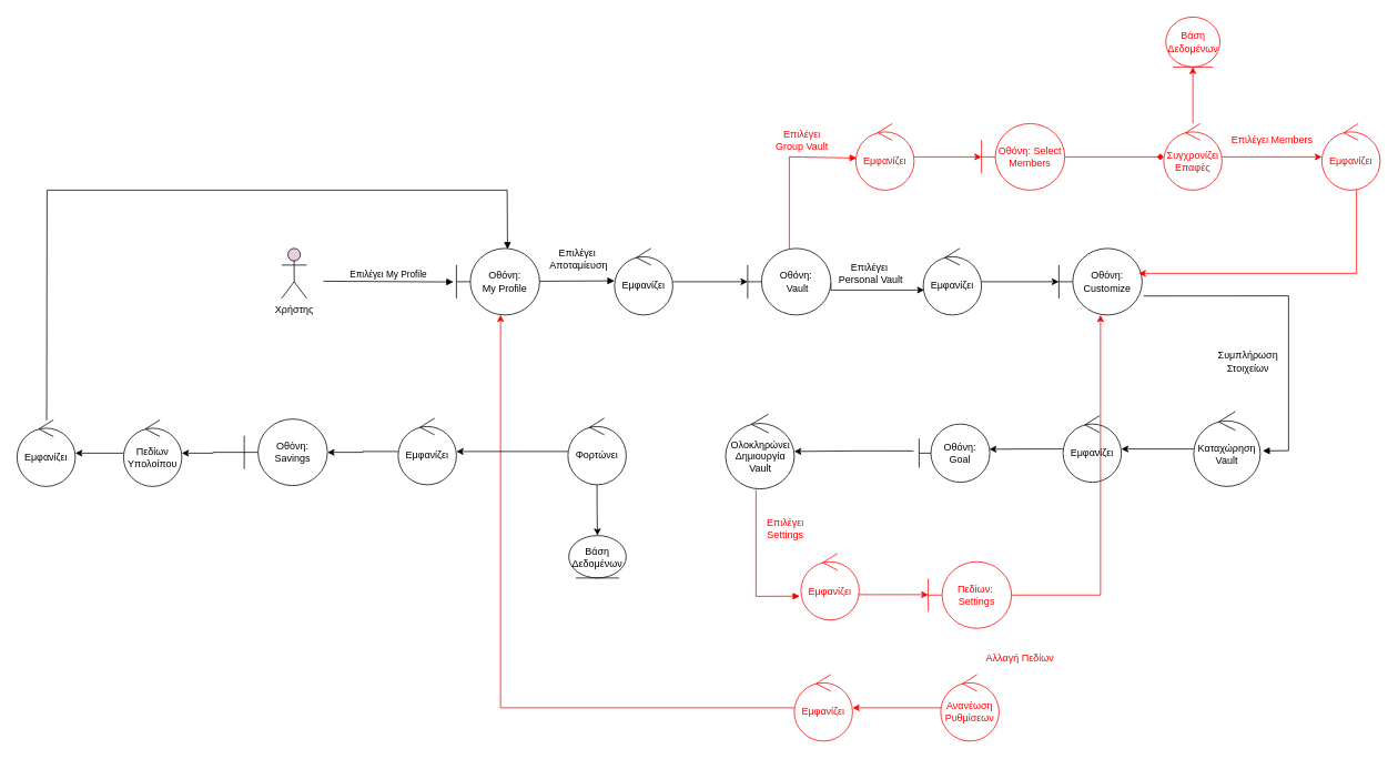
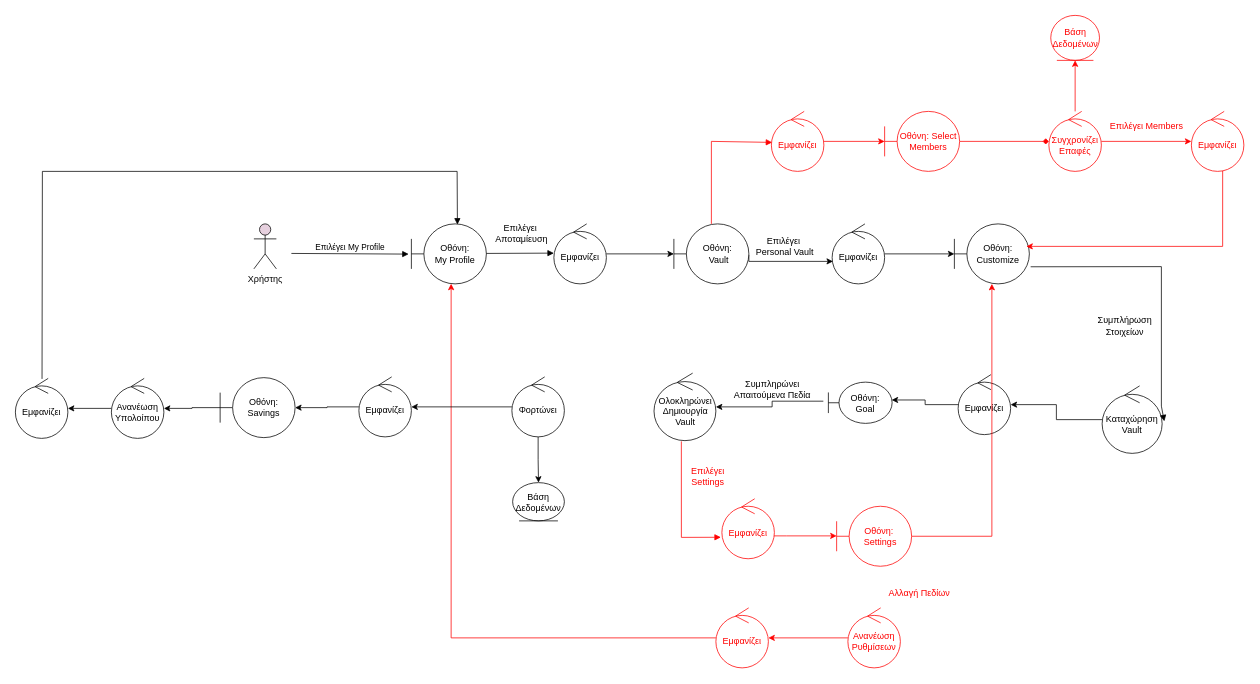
  <mxCell id="0" />
  <mxCell id="1" parent="0" />
  <mxCell id="2" value="Χρήστης&lt;br&gt;" style="shape=umlActor;verticalLabelPosition=bottom;verticalAlign=top;html=1;outlineConnect=0;fillColor=#E6D0DE;" parent="1" vertex="1"><mxGeometry x="338" y="298" width="30" height="60" as="geometry" /></mxCell>
  <mxCell id="3" value="Οθόνη: &lt;br&gt;My Profile" style="shape=umlBoundary;whiteSpace=wrap;html=1;" parent="1" vertex="1"><mxGeometry x="548" y="298" width="100" height="80" as="geometry" /></mxCell>
  <mxCell id="4" value="Επιλέγει My Profile" style="html=1;verticalAlign=bottom;endArrow=block;rounded=0;entryX=-0.036;entryY=0.504;entryDx=0;entryDy=0;entryPerimeter=0;" parent="1" target="3" edge="1"><mxGeometry width="80" relative="1" as="geometry"><mxPoint x="388" y="337.41" as="sourcePoint" /><mxPoint x="468" y="337.41" as="targetPoint" /></mxGeometry></mxCell>
  <mxCell id="5" value="" style="html=1;verticalAlign=bottom;endArrow=block;rounded=0;" parent="1" edge="1"><mxGeometry width="80" relative="1" as="geometry"><mxPoint x="648" y="337.41" as="sourcePoint" /><mxPoint x="738" y="337" as="targetPoint" /></mxGeometry></mxCell>
  <mxCell id="6" value="" style="edgeStyle=orthogonalEdgeStyle;rounded=0;orthogonalLoop=1;jettySize=auto;html=1;" parent="1" source="7" target="9" edge="1"><mxGeometry relative="1" as="geometry" /></mxCell>
  <mxCell id="7" value="Εμφανίζει" style="ellipse;shape=umlControl;whiteSpace=wrap;html=1;" parent="1" vertex="1"><mxGeometry x="738" y="298" width="70" height="80" as="geometry" /></mxCell>
  <mxCell id="8" value="" style="edgeStyle=orthogonalEdgeStyle;rounded=0;orthogonalLoop=1;jettySize=auto;html=1;exitX=1;exitY=0.517;exitDx=0;exitDy=0;exitPerimeter=0;" parent="1" source="9" target="11" edge="1"><mxGeometry relative="1" as="geometry"><mxPoint x="1058" y="339" as="targetPoint" /><Array as="points"><mxPoint x="998" y="348" /></Array></mxGeometry></mxCell>
  <mxCell id="9" value="Οθόνη:&lt;br&gt;&amp;nbsp;Vault" style="shape=umlBoundary;whiteSpace=wrap;html=1;" parent="1" vertex="1"><mxGeometry x="898" y="298" width="100" height="80" as="geometry" /></mxCell>
  <mxCell id="10" value="" style="edgeStyle=orthogonalEdgeStyle;rounded=0;orthogonalLoop=1;jettySize=auto;html=1;" parent="1" source="11" target="45" edge="1"><mxGeometry relative="1" as="geometry" /></mxCell>
  <mxCell id="11" value="Εμφανίζει" style="ellipse;shape=umlControl;whiteSpace=wrap;html=1;" parent="1" vertex="1"><mxGeometry x="1109" y="298" width="70" height="80" as="geometry" /></mxCell>
  <mxCell id="12" value="" style="edgeStyle=orthogonalEdgeStyle;rounded=0;orthogonalLoop=1;jettySize=auto;html=1;" parent="1" source="13" target="16" edge="1"><mxGeometry relative="1" as="geometry" /></mxCell>
- <mxCell id="13" value="Καταχώρηση Vault" style="ellipse;shape=umlControl;whiteSpace=wrap;html=1;fillColor=#FFFFFF;" parent="1" vertex="1"><mxGeometry x="1434" y="494" width="80" height="90" as="geometry" /></mxCell>
+ <mxCell id="13" value="Καταχώρηση Vault" style="ellipse;shape=umlControl;whiteSpace=wrap;html=1;fillColor=#FFFFFF;" parent="1" vertex="1"><mxGeometry x="1469" y="514" width="80" height="90" as="geometry" /></mxCell>
  <mxCell id="14" value="" style="html=1;verticalAlign=bottom;endArrow=block;rounded=0;entryX=1.036;entryY=0.525;entryDx=0;entryDy=0;entryPerimeter=0;startArrow=none;exitX=1.017;exitY=0.715;exitDx=0;exitDy=0;exitPerimeter=0;" parent="1" source="45" target="13" edge="1"><mxGeometry width="80" relative="1" as="geometry"><mxPoint x="1308" y="337.29" as="sourcePoint" /><mxPoint x="1358" y="578" as="targetPoint" /><Array as="points"><mxPoint x="1548" y="355" /><mxPoint x="1548" y="541" /></Array></mxGeometry></mxCell>
  <mxCell id="15" value="" style="edgeStyle=orthogonalEdgeStyle;rounded=0;orthogonalLoop=1;jettySize=auto;html=1;entryX=0.993;entryY=0.433;entryDx=0;entryDy=0;entryPerimeter=0;" parent="1" source="16" target="46" edge="1"><mxGeometry relative="1" as="geometry" /></mxCell>
  <mxCell id="16" value="Εμφανίζει" style="ellipse;shape=umlControl;whiteSpace=wrap;html=1;" parent="1" vertex="1"><mxGeometry x="1277" y="499" width="70" height="80" as="geometry" /></mxCell>
  <mxCell id="17" value="" style="edgeStyle=orthogonalEdgeStyle;rounded=0;orthogonalLoop=1;jettySize=auto;html=1;exitX=-0.079;exitY=0.462;exitDx=0;exitDy=0;exitPerimeter=0;" parent="1" source="46" target="18" edge="1"><mxGeometry relative="1" as="geometry"><mxPoint x="1313" y="704" as="sourcePoint" /></mxGeometry></mxCell>
  <mxCell id="18" value="Ολοκληρώνει Δημιουργία Vault" style="ellipse;shape=umlControl;whiteSpace=wrap;html=1;fillColor=#FFFFFF;" parent="1" vertex="1"><mxGeometry x="871.5" y="497" width="82.5" height="90" as="geometry" /></mxCell>
  <mxCell id="19" value="" style="edgeStyle=orthogonalEdgeStyle;rounded=0;orthogonalLoop=1;jettySize=auto;html=1;" parent="1" source="20" target="22" edge="1"><mxGeometry relative="1" as="geometry" /></mxCell>
  <mxCell id="20" value="Εμφανίζει" style="ellipse;shape=umlControl;whiteSpace=wrap;html=1;" parent="1" vertex="1"><mxGeometry x="478" y="502" width="70" height="80" as="geometry" /></mxCell>
  <mxCell id="21" value="" style="edgeStyle=orthogonalEdgeStyle;rounded=0;orthogonalLoop=1;jettySize=auto;html=1;fontColor=#FF0000;strokeColor=#000000;" parent="1" source="22" target="48" edge="1"><mxGeometry relative="1" as="geometry" /></mxCell>
  <mxCell id="22" value="Οθόνη: &lt;br&gt;Savings" style="shape=umlBoundary;whiteSpace=wrap;html=1;" parent="1" vertex="1"><mxGeometry x="293" y="503" width="100" height="80" as="geometry" /></mxCell>
  <mxCell id="23" value="" style="edgeStyle=orthogonalEdgeStyle;rounded=0;orthogonalLoop=1;jettySize=auto;html=1;" parent="1" source="48" target="24" edge="1"><mxGeometry relative="1" as="geometry" /></mxCell>
  <mxCell id="24" value="Εμφανίζει" style="ellipse;shape=umlControl;whiteSpace=wrap;html=1;" parent="1" vertex="1"><mxGeometry x="20" y="504" width="70" height="80" as="geometry" /></mxCell>
  <mxCell id="25" value="" style="html=1;verticalAlign=bottom;endArrow=block;rounded=0;entryX=0.614;entryY=0.012;entryDx=0;entryDy=0;entryPerimeter=0;exitX=0.508;exitY=0.009;exitDx=0;exitDy=0;exitPerimeter=0;" parent="1" source="24" target="3" edge="1"><mxGeometry width="80" relative="1" as="geometry"><mxPoint x="163" y="468" as="sourcePoint" /><mxPoint x="238" y="288" as="targetPoint" /><Array as="points"><mxPoint x="56" y="228" /><mxPoint x="609" y="228" /></Array></mxGeometry></mxCell>
  <mxCell id="26" value="" style="edgeStyle=orthogonalEdgeStyle;rounded=0;orthogonalLoop=1;jettySize=auto;html=1;fontColor=#FF0000;strokeColor=#FF0000;endArrow=diamond;" parent="1" source="27" target="31" edge="1"><mxGeometry relative="1" as="geometry" /></mxCell>
  <mxCell id="27" value="&lt;font color=&quot;#ff0000&quot;&gt;Οθόνη: Select Members&lt;/font&gt;" style="shape=umlBoundary;whiteSpace=wrap;html=1;strokeColor=#FF0000;" parent="1" vertex="1"><mxGeometry x="1179" y="148" width="100" height="80" as="geometry" /></mxCell>
  <mxCell id="28" value="" style="html=1;verticalAlign=bottom;endArrow=block;rounded=0;fontColor=#FF0000;strokeColor=#FF0000;entryX=0.016;entryY=0.517;entryDx=0;entryDy=0;entryPerimeter=0;" parent="1" source="9" target="53" edge="1"><mxGeometry width="80" relative="1" as="geometry"><mxPoint x="1088" y="228" as="sourcePoint" /><mxPoint x="1248" y="178" as="targetPoint" /><Array as="points"><mxPoint x="948" y="188" /></Array></mxGeometry></mxCell>
  <mxCell id="29" value="" style="edgeStyle=orthogonalEdgeStyle;rounded=0;orthogonalLoop=1;jettySize=auto;html=1;fontColor=#FF0000;strokeColor=#FF0000;" parent="1" source="31" target="51" edge="1"><mxGeometry relative="1" as="geometry" /></mxCell>
  <mxCell id="30" value="" style="edgeStyle=orthogonalEdgeStyle;rounded=0;orthogonalLoop=1;jettySize=auto;html=1;fontColor=#FF0000;strokeColor=#FF0000;" parent="1" source="31" target="32" edge="1"><mxGeometry relative="1" as="geometry" /></mxCell>
  <mxCell id="31" value="Συγχρονίζει Επαφές" style="ellipse;shape=umlControl;whiteSpace=wrap;html=1;fontColor=#FF0000;strokeColor=#FF0000;fillColor=#FFFFFF;" parent="1" vertex="1"><mxGeometry x="1398" y="148" width="70" height="80" as="geometry" /></mxCell>
  <mxCell id="32" value="&lt;font color=&quot;#ff0000&quot;&gt;Βάση Δεδομένων&lt;/font&gt;" style="ellipse;shape=umlEntity;whiteSpace=wrap;html=1;fillColor=#FFFFFF;strokeColor=#FF0000;" parent="1" vertex="1"><mxGeometry x="1400.5" y="20" width="65" height="60" as="geometry" /></mxCell>
  <mxCell id="33" value="" style="html=1;verticalAlign=bottom;endArrow=block;rounded=0;fontColor=#FF0000;strokeColor=#FF0000;entryX=-0.019;entryY=0.642;entryDx=0;entryDy=0;entryPerimeter=0;exitX=0.442;exitY=1.011;exitDx=0;exitDy=0;exitPerimeter=0;" parent="1" source="18" target="35" edge="1"><mxGeometry width="80" relative="1" as="geometry"><mxPoint x="908" y="598" as="sourcePoint" /><mxPoint x="818" y="671" as="targetPoint" /><Array as="points"><mxPoint x="908" y="716" /></Array></mxGeometry></mxCell>
  <mxCell id="34" value="" style="edgeStyle=orthogonalEdgeStyle;rounded=0;orthogonalLoop=1;jettySize=auto;html=1;fontColor=#FF0000;strokeColor=#FF0000;" parent="1" source="35" target="37" edge="1"><mxGeometry relative="1" as="geometry"><Array as="points"><mxPoint x="1048" y="714" /><mxPoint x="1048" y="714" /></Array></mxGeometry></mxCell>
  <mxCell id="35" value="&lt;font color=&quot;#ff0000&quot;&gt;Εμφανίζει&lt;/font&gt;" style="ellipse;shape=umlControl;whiteSpace=wrap;html=1;strokeColor=#FF0000;" parent="1" vertex="1"><mxGeometry x="962" y="664.5" width="70" height="80" as="geometry" /></mxCell>
  <mxCell id="36" value="" style="edgeStyle=orthogonalEdgeStyle;rounded=0;orthogonalLoop=1;jettySize=auto;html=1;fontColor=#FF0000;strokeColor=#FF0000;" parent="1" source="37" target="45" edge="1"><mxGeometry relative="1" as="geometry" /></mxCell>
- <mxCell id="37" value="&lt;font color=&quot;#ff0000&quot;&gt;Πεδίων:&amp;nbsp;&lt;br&gt;Settings&lt;br&gt;&lt;/font&gt;" style="shape=umlBoundary;whiteSpace=wrap;html=1;strokeColor=#FF0000;" parent="1" vertex="1"><mxGeometry x="1115" y="674.5" width="100" height="80" as="geometry" /></mxCell>
+ <mxCell id="37" value="&lt;font color=&quot;#ff0000&quot;&gt;Οθόνη:&amp;nbsp;&lt;br&gt;Settings&lt;br&gt;&lt;/font&gt;" style="shape=umlBoundary;whiteSpace=wrap;html=1;strokeColor=#FF0000;" parent="1" vertex="1"><mxGeometry x="1115" y="674.5" width="100" height="80" as="geometry" /></mxCell>
  <mxCell id="38" value="" style="edgeStyle=orthogonalEdgeStyle;rounded=0;orthogonalLoop=1;jettySize=auto;html=1;fontColor=#FF0000;strokeColor=#FF0000;" parent="1" source="39" target="41" edge="1"><mxGeometry relative="1" as="geometry" /></mxCell>
  <mxCell id="39" value="&lt;font color=&quot;#ff0000&quot;&gt;Ανανέωση Ρυθμίσεων&lt;/font&gt;" style="ellipse;shape=umlControl;whiteSpace=wrap;html=1;strokeColor=#FF0000;" parent="1" vertex="1"><mxGeometry x="1130" y="810" width="70" height="80" as="geometry" /></mxCell>
  <mxCell id="40" style="edgeStyle=orthogonalEdgeStyle;rounded=0;orthogonalLoop=1;jettySize=auto;html=1;entryX=0.53;entryY=0.998;entryDx=0;entryDy=0;entryPerimeter=0;strokeColor=#FF0000;" edge="1" parent="1" source="41" target="3"><mxGeometry relative="1" as="geometry" /></mxCell>
  <mxCell id="41" value="&lt;font color=&quot;#ff0000&quot;&gt;Εμφανίζει&lt;/font&gt;" style="ellipse;shape=umlControl;whiteSpace=wrap;html=1;strokeColor=#FF0000;" parent="1" vertex="1"><mxGeometry x="954" y="810" width="70" height="80" as="geometry" /></mxCell>
  <mxCell id="42" value="Επιλέγει&lt;br&gt;&amp;nbsp;Αποταμίευση" style="text;html=1;align=center;verticalAlign=middle;resizable=0;points=[];autosize=1;strokeColor=none;fillColor=none;" parent="1" vertex="1"><mxGeometry x="652" y="295" width="82" height="32" as="geometry" /></mxCell>
  <mxCell id="43" value="Συμπλήρωση&lt;br&gt;&amp;nbsp;Στοιχείων&amp;nbsp;" style="text;html=1;align=center;verticalAlign=middle;resizable=0;points=[];autosize=1;strokeColor=none;fillColor=none;" parent="1" vertex="1"><mxGeometry x="1458" y="418" width="82" height="32" as="geometry" /></mxCell>
  <mxCell id="44" value="Επιλέγει&lt;br&gt;&amp;nbsp;Personal Vault" style="text;html=1;align=center;verticalAlign=middle;resizable=0;points=[];autosize=1;strokeColor=none;fillColor=none;" parent="1" vertex="1"><mxGeometry x="998" y="312" width="91" height="32" as="geometry" /></mxCell>
  <mxCell id="45" value="Οθόνη: Customize" style="shape=umlBoundary;whiteSpace=wrap;html=1;" parent="1" vertex="1"><mxGeometry x="1272" y="298" width="100" height="80" as="geometry" /></mxCell>
- <mxCell id="46" value="Οθόνη: &lt;br&gt;Goal" style="shape=umlBoundary;whiteSpace=wrap;html=1;" parent="1" vertex="1"><mxGeometry x="1104" y="509" width="85" height="70" as="geometry" /></mxCell>
- <mxCell id="48" value="Πεδίων Υπολοίπου" style="ellipse;shape=umlControl;whiteSpace=wrap;html=1;" parent="1" vertex="1"><mxGeometry x="148" y="504" width="70" height="80" as="geometry" /></mxCell>
+ <mxCell id="46" value="Οθόνη: &lt;br&gt;Goal" style="shape=umlBoundary;whiteSpace=wrap;html=1;" parent="1" vertex="1"><mxGeometry x="1104" y="509" width="85" height="55" as="geometry" /></mxCell>
+ <mxCell id="47" value="Συμπληρώνει &lt;br&gt;Απαιτούμενα Πεδία" style="text;html=1;align=center;verticalAlign=middle;resizable=0;points=[];autosize=1;strokeColor=none;fillColor=none;" parent="1" vertex="1"><mxGeometry x="973" y="503" width="112" height="32" as="geometry" /></mxCell>
+ <mxCell id="48" value="Ανανέωση Υπολοίπου" style="ellipse;shape=umlControl;whiteSpace=wrap;html=1;" parent="1" vertex="1"><mxGeometry x="148" y="504" width="70" height="80" as="geometry" /></mxCell>
  <mxCell id="49" value="Βάση Δεδομένων" style="ellipse;shape=umlEntity;whiteSpace=wrap;html=1;fillColor=#FFFFFF;" parent="1" vertex="1"><mxGeometry x="683" y="643" width="69" height="51" as="geometry" /></mxCell>
- <mxCell id="50" value="&lt;font color=&quot;#ff0000&quot;&gt;Επιλέγει &lt;br&gt;Group Vault&lt;/font&gt;" style="text;html=1;align=center;verticalAlign=middle;resizable=0;points=[];autosize=1;strokeColor=none;fillColor=none;" parent="1" vertex="1"><mxGeometry x="923" y="153" width="80" height="30" as="geometry" /></mxCell>
  <mxCell id="51" value="&lt;font color=&quot;#ff0000&quot;&gt;Εμφανίζει&lt;/font&gt;" style="ellipse;shape=umlControl;whiteSpace=wrap;html=1;strokeColor=#FF0000;" parent="1" vertex="1"><mxGeometry x="1588" y="148" width="70" height="80" as="geometry" /></mxCell>
  <mxCell id="52" value="" style="edgeStyle=orthogonalEdgeStyle;rounded=0;orthogonalLoop=1;jettySize=auto;html=1;strokeColor=#FF0000;" parent="1" source="53" target="27" edge="1"><mxGeometry relative="1" as="geometry" /></mxCell>
  <mxCell id="53" value="&lt;font color=&quot;#ff0000&quot;&gt;Εμφανίζει&lt;/font&gt;" style="ellipse;shape=umlControl;whiteSpace=wrap;html=1;strokeColor=#FF0000;" parent="1" vertex="1"><mxGeometry x="1028" y="148" width="70" height="80" as="geometry" /></mxCell>
  <mxCell id="54" value="&lt;font color=&quot;#ff0000&quot;&gt;Επιλέγει Members&lt;/font&gt;" style="text;html=1;align=center;verticalAlign=middle;resizable=0;points=[];autosize=1;strokeColor=none;fillColor=none;" parent="1" vertex="1"><mxGeometry x="1473" y="158" width="110" height="20" as="geometry" /></mxCell>
  <mxCell id="55" value="" style="edgeStyle=orthogonalEdgeStyle;rounded=0;orthogonalLoop=1;jettySize=auto;html=1;fontColor=#FF0000;strokeColor=#FF0000;exitX=0.596;exitY=0.99;exitDx=0;exitDy=0;exitPerimeter=0;" parent="1" source="51" edge="1"><mxGeometry relative="1" as="geometry"><mxPoint x="1289" y="198" as="sourcePoint" /><mxPoint x="1368" y="328" as="targetPoint" /><Array as="points"><mxPoint x="1630" y="328" /><mxPoint x="1378" y="328" /></Array></mxGeometry></mxCell>
  <mxCell id="56" value="Επιλέγει &lt;br&gt;Settings" style="text;html=1;align=center;verticalAlign=middle;resizable=0;points=[];autosize=1;strokeColor=none;fillColor=none;fontColor=#FF0000;" parent="1" vertex="1"><mxGeometry x="913" y="619.5" width="60" height="30" as="geometry" /></mxCell>
  <mxCell id="57" value="Αλλαγή Πεδίων" style="text;html=1;align=center;verticalAlign=middle;resizable=0;points=[];autosize=1;strokeColor=none;fillColor=none;fontColor=#FF0000;" parent="1" vertex="1"><mxGeometry x="1175" y="781" width="100" height="20" as="geometry" /></mxCell>
  <mxCell id="58" value="" style="edgeStyle=orthogonalEdgeStyle;rounded=0;orthogonalLoop=1;jettySize=auto;html=1;strokeColor=#000000;" edge="1" parent="1" source="60" target="20"><mxGeometry relative="1" as="geometry" /></mxCell>
  <mxCell id="59" value="" style="edgeStyle=orthogonalEdgeStyle;rounded=0;orthogonalLoop=1;jettySize=auto;html=1;strokeColor=#000000;" edge="1" parent="1" source="60" target="49"><mxGeometry relative="1" as="geometry" /></mxCell>
  <mxCell id="60" value="Φορτώνει" style="ellipse;shape=umlControl;whiteSpace=wrap;html=1;" vertex="1" parent="1"><mxGeometry x="682" y="502" width="70" height="80" as="geometry" /></mxCell>
